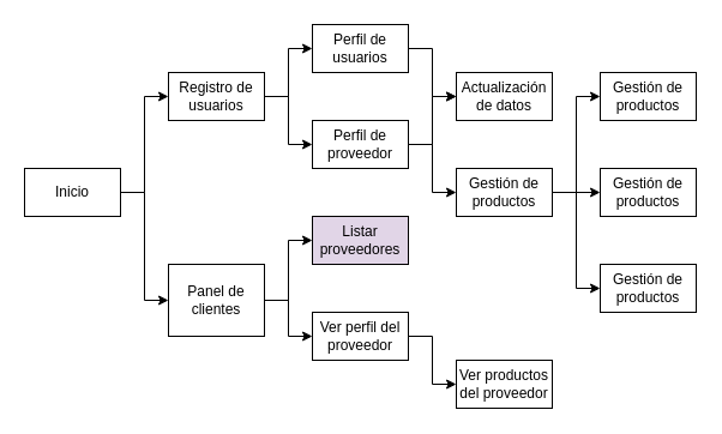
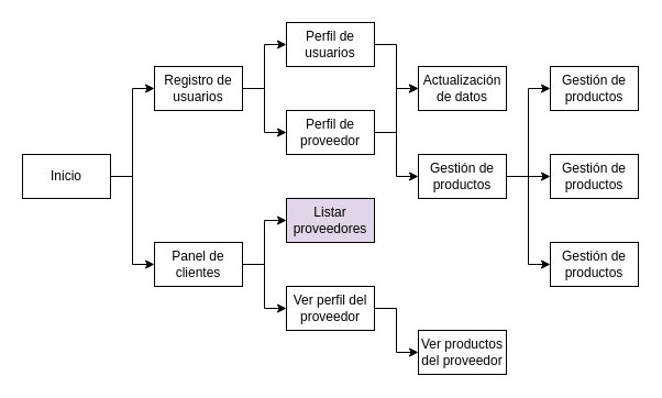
  <mxCell id="0" />
  <mxCell id="1" parent="0" />
  <mxCell id="2" style="edgeStyle=orthogonalEdgeStyle;rounded=0;orthogonalLoop=1;jettySize=auto;html=1;entryX=0;entryY=0.5;entryDx=0;entryDy=0;" edge="1" parent="1" source="4" target="15"><mxGeometry relative="1" as="geometry" /></mxCell>
  <mxCell id="3" style="edgeStyle=orthogonalEdgeStyle;rounded=0;orthogonalLoop=1;jettySize=auto;html=1;entryX=0;entryY=0.5;entryDx=0;entryDy=0;" edge="1" parent="1" source="4" target="7"><mxGeometry relative="1" as="geometry" /></mxCell>
  <mxCell id="4" value="Inicio&lt;br&gt;" style="rounded=0;whiteSpace=wrap;html=1;" vertex="1" parent="1"><mxGeometry x="20" y="140" width="80" height="40" as="geometry" /></mxCell>
  <mxCell id="5" style="edgeStyle=orthogonalEdgeStyle;rounded=0;orthogonalLoop=1;jettySize=auto;html=1;entryX=0;entryY=0.5;entryDx=0;entryDy=0;" edge="1" parent="1" source="7" target="9"><mxGeometry relative="1" as="geometry" /></mxCell>
  <mxCell id="6" style="edgeStyle=orthogonalEdgeStyle;rounded=0;orthogonalLoop=1;jettySize=auto;html=1;entryX=0;entryY=0.5;entryDx=0;entryDy=0;" edge="1" parent="1" source="7" target="12"><mxGeometry relative="1" as="geometry" /></mxCell>
  <mxCell id="7" value="Registro de usuarios" style="rounded=0;whiteSpace=wrap;html=1;" vertex="1" parent="1"><mxGeometry x="140" y="60" width="80" height="40" as="geometry" /></mxCell>
  <mxCell id="8" style="edgeStyle=orthogonalEdgeStyle;rounded=0;orthogonalLoop=1;jettySize=auto;html=1;entryX=0;entryY=0.5;entryDx=0;entryDy=0;" edge="1" parent="1" source="9" target="20"><mxGeometry relative="1" as="geometry" /></mxCell>
  <mxCell id="9" value="Perfil de usuarios" style="rounded=0;whiteSpace=wrap;html=1;" vertex="1" parent="1"><mxGeometry x="260" y="20" width="80" height="40" as="geometry" /></mxCell>
  <mxCell id="10" style="edgeStyle=orthogonalEdgeStyle;rounded=0;orthogonalLoop=1;jettySize=auto;html=1;entryX=0;entryY=0.5;entryDx=0;entryDy=0;" edge="1" parent="1" source="12" target="20"><mxGeometry relative="1" as="geometry" /></mxCell>
  <mxCell id="11" style="edgeStyle=orthogonalEdgeStyle;rounded=0;orthogonalLoop=1;jettySize=auto;html=1;entryX=0;entryY=0.5;entryDx=0;entryDy=0;" edge="1" parent="1" source="12" target="24"><mxGeometry relative="1" as="geometry" /></mxCell>
  <mxCell id="12" value="Perfil de proveedor" style="rounded=0;whiteSpace=wrap;html=1;" vertex="1" parent="1"><mxGeometry x="260" y="100" width="80" height="40" as="geometry" /></mxCell>
  <mxCell id="13" style="edgeStyle=orthogonalEdgeStyle;rounded=0;orthogonalLoop=1;jettySize=auto;html=1;entryX=0;entryY=0.5;entryDx=0;entryDy=0;" edge="1" parent="1" source="15" target="16"><mxGeometry relative="1" as="geometry" /></mxCell>
  <mxCell id="14" style="edgeStyle=orthogonalEdgeStyle;rounded=0;orthogonalLoop=1;jettySize=auto;html=1;entryX=0;entryY=0.5;entryDx=0;entryDy=0;" edge="1" parent="1" source="15" target="18"><mxGeometry relative="1" as="geometry" /></mxCell>
- <mxCell id="15" value="Panel de clientes" style="rounded=0;whiteSpace=wrap;html=1;" vertex="1" parent="1"><mxGeometry x="140" y="220" width="80" height="60" as="geometry" /></mxCell>
+ <mxCell id="15" value="Panel de clientes" style="rounded=0;whiteSpace=wrap;html=1;" vertex="1" parent="1"><mxGeometry x="140" y="220" width="80" height="40" as="geometry" /></mxCell>
  <mxCell id="16" value="Listar proveedores" style="rounded=0;whiteSpace=wrap;html=1;fillColor=#e1d5e7;" vertex="1" parent="1"><mxGeometry x="260" y="180" width="80" height="40" as="geometry" /></mxCell>
  <mxCell id="17" style="edgeStyle=orthogonalEdgeStyle;rounded=0;orthogonalLoop=1;jettySize=auto;html=1;entryX=0;entryY=0.5;entryDx=0;entryDy=0;" edge="1" parent="1" source="18" target="19"><mxGeometry relative="1" as="geometry" /></mxCell>
  <mxCell id="18" value="Ver perfil del proveedor" style="rounded=0;whiteSpace=wrap;html=1;" vertex="1" parent="1"><mxGeometry x="260" y="260" width="80" height="40" as="geometry" /></mxCell>
  <mxCell id="19" value="Ver productos del proveedor" style="rounded=0;whiteSpace=wrap;html=1;" vertex="1" parent="1"><mxGeometry x="380" y="300" width="80" height="40" as="geometry" /></mxCell>
  <mxCell id="20" value="Actualización de datos" style="rounded=0;whiteSpace=wrap;html=1;" vertex="1" parent="1"><mxGeometry x="380" y="60" width="80" height="40" as="geometry" /></mxCell>
  <mxCell id="21" style="edgeStyle=orthogonalEdgeStyle;rounded=0;orthogonalLoop=1;jettySize=auto;html=1;entryX=0;entryY=0.5;entryDx=0;entryDy=0;" edge="1" parent="1" source="24" target="26"><mxGeometry relative="1" as="geometry" /></mxCell>
  <mxCell id="22" style="edgeStyle=orthogonalEdgeStyle;rounded=0;orthogonalLoop=1;jettySize=auto;html=1;entryX=0;entryY=0.5;entryDx=0;entryDy=0;" edge="1" parent="1" source="24" target="25"><mxGeometry relative="1" as="geometry" /></mxCell>
  <mxCell id="23" style="edgeStyle=orthogonalEdgeStyle;rounded=0;orthogonalLoop=1;jettySize=auto;html=1;entryX=0;entryY=0.5;entryDx=0;entryDy=0;" edge="1" parent="1" source="24" target="27"><mxGeometry relative="1" as="geometry" /></mxCell>
  <mxCell id="24" value="Gestión de productos" style="rounded=0;whiteSpace=wrap;html=1;" vertex="1" parent="1"><mxGeometry x="380" y="140" width="80" height="40" as="geometry" /></mxCell>
  <mxCell id="25" value="Gestión de productos" style="rounded=0;whiteSpace=wrap;html=1;" vertex="1" parent="1"><mxGeometry x="500" y="60" width="80" height="40" as="geometry" /></mxCell>
  <mxCell id="26" value="Gestión de productos" style="rounded=0;whiteSpace=wrap;html=1;" vertex="1" parent="1"><mxGeometry x="500" y="140" width="80" height="40" as="geometry" /></mxCell>
  <mxCell id="27" value="Gestión de productos" style="rounded=0;whiteSpace=wrap;html=1;" vertex="1" parent="1"><mxGeometry x="500" y="220" width="80" height="40" as="geometry" /></mxCell>
